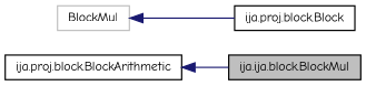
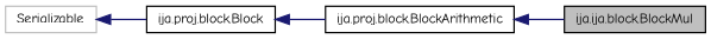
  digraph {
    fontname="Comic Neue"
    rankdir=LR
    node [color=black fillcolor=white fontname="Comic Neue" fontsize=10 shape=record style=filled]
    edge [color=midnightblue dir=back fontname="Comic Neue" fontsize=10 labelfontname=Helvetica labelfontsize=10 style=solid]
    n1 [fillcolor=grey75 fontcolor=black height=0.2 label="ija.ija.block.BlockMul" width=0.4]
    n2 [height=0.2 label="ija.proj.block.BlockArithmetic" width=0.4]
    n3 [height=0.2 label="ija.proj.block.Block" width=0.4]
-   n4 [color=grey75 height=0.2 label=BlockMul width=0.4]
+   n4 [color=grey75 height=0.2 label=Serializable width=0.4]
    n2 -> n1
+   n3 -> n2
    n4 -> n3
  }
